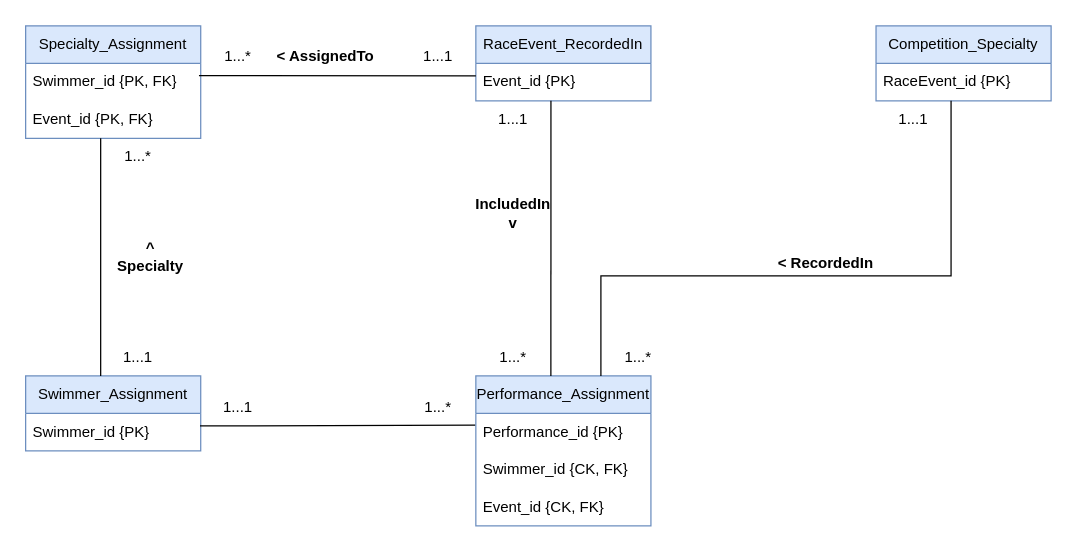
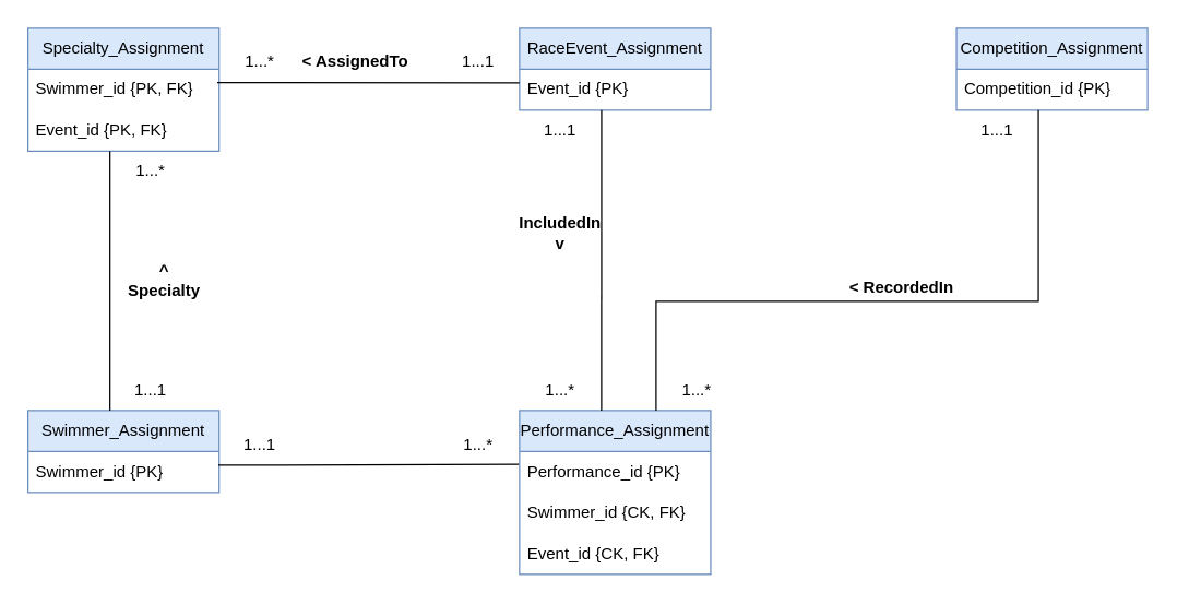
  <mxCell id="0" />
  <mxCell id="1" parent="0" />
  <mxCell id="2" value="Swimmer_Assignment" style="swimlane;fontStyle=0;childLayout=stackLayout;horizontal=1;startSize=30;horizontalStack=0;resizeParent=1;resizeParentMax=0;resizeLast=0;collapsible=1;marginBottom=0;whiteSpace=wrap;html=1;fillColor=#dae8fc;strokeColor=#6c8ebf;" vertex="1" parent="1"><mxGeometry x="20" y="300" width="140" height="60" as="geometry" /></mxCell>
  <mxCell id="3" value="" style="endArrow=none;html=1;rounded=0;exitX=-0.002;exitY=0.314;exitDx=0;exitDy=0;exitPerimeter=0;" edge="1" parent="2" source="10"><mxGeometry width="50" height="50" relative="1" as="geometry"><mxPoint x="139.43" y="-150" as="sourcePoint" /><mxPoint x="139.43" y="40" as="targetPoint" /></mxGeometry></mxCell>
  <mxCell id="4" value="Swimmer_id {PK}" style="text;strokeColor=none;fillColor=none;align=left;verticalAlign=middle;spacingLeft=4;spacingRight=4;overflow=hidden;points=[[0,0.5],[1,0.5]];portConstraint=eastwest;rotatable=0;whiteSpace=wrap;html=1;" vertex="1" parent="2"><mxGeometry y="30" width="140" height="30" as="geometry" /></mxCell>
- <mxCell id="5" value="RaceEvent_RecordedIn" style="swimlane;fontStyle=0;childLayout=stackLayout;horizontal=1;startSize=30;horizontalStack=0;resizeParent=1;resizeParentMax=0;resizeLast=0;collapsible=1;marginBottom=0;whiteSpace=wrap;html=1;fillColor=#dae8fc;strokeColor=#6c8ebf;" vertex="1" parent="1"><mxGeometry x="380" y="20" width="140" height="60" as="geometry" /></mxCell>
+ <mxCell id="5" value="RaceEvent_Assignment" style="swimlane;fontStyle=0;childLayout=stackLayout;horizontal=1;startSize=30;horizontalStack=0;resizeParent=1;resizeParentMax=0;resizeLast=0;collapsible=1;marginBottom=0;whiteSpace=wrap;html=1;fillColor=#dae8fc;strokeColor=#6c8ebf;" vertex="1" parent="1"><mxGeometry x="380" y="20" width="140" height="60" as="geometry" /></mxCell>
  <mxCell id="6" value="Event_id {PK}" style="text;strokeColor=none;fillColor=none;align=left;verticalAlign=middle;spacingLeft=4;spacingRight=4;overflow=hidden;points=[[0,0.5],[1,0.5]];portConstraint=eastwest;rotatable=0;whiteSpace=wrap;html=1;" vertex="1" parent="5"><mxGeometry y="30" width="140" height="30" as="geometry" /></mxCell>
- <mxCell id="7" value="Competition_Specialty" style="swimlane;fontStyle=0;childLayout=stackLayout;horizontal=1;startSize=30;horizontalStack=0;resizeParent=1;resizeParentMax=0;resizeLast=0;collapsible=1;marginBottom=0;whiteSpace=wrap;html=1;fillColor=#dae8fc;strokeColor=#6c8ebf;" vertex="1" parent="1"><mxGeometry x="700" y="20" width="140" height="60" as="geometry" /></mxCell>
- <mxCell id="8" value="RaceEvent_id {PK}" style="text;strokeColor=none;fillColor=none;align=left;verticalAlign=middle;spacingLeft=4;spacingRight=4;overflow=hidden;points=[[0,0.5],[1,0.5]];portConstraint=eastwest;rotatable=0;whiteSpace=wrap;html=1;" vertex="1" parent="7"><mxGeometry y="30" width="140" height="30" as="geometry" /></mxCell>
+ <mxCell id="7" value="Competition_Assignment" style="swimlane;fontStyle=0;childLayout=stackLayout;horizontal=1;startSize=30;horizontalStack=0;resizeParent=1;resizeParentMax=0;resizeLast=0;collapsible=1;marginBottom=0;whiteSpace=wrap;html=1;fillColor=#dae8fc;strokeColor=#6c8ebf;" vertex="1" parent="1"><mxGeometry x="700" y="20" width="140" height="60" as="geometry" /></mxCell>
+ <mxCell id="8" value="Competition_id {PK}" style="text;strokeColor=none;fillColor=none;align=left;verticalAlign=middle;spacingLeft=4;spacingRight=4;overflow=hidden;points=[[0,0.5],[1,0.5]];portConstraint=eastwest;rotatable=0;whiteSpace=wrap;html=1;" vertex="1" parent="7"><mxGeometry y="30" width="140" height="30" as="geometry" /></mxCell>
  <mxCell id="9" value="Performance_Assignment" style="swimlane;fontStyle=0;childLayout=stackLayout;horizontal=1;startSize=30;horizontalStack=0;resizeParent=1;resizeParentMax=0;resizeLast=0;collapsible=1;marginBottom=0;whiteSpace=wrap;html=1;fillColor=#dae8fc;strokeColor=#6c8ebf;" vertex="1" parent="1"><mxGeometry x="380" y="300" width="140" height="120" as="geometry" /></mxCell>
  <mxCell id="10" value="Performance_id {PK}" style="text;strokeColor=none;fillColor=none;align=left;verticalAlign=middle;spacingLeft=4;spacingRight=4;overflow=hidden;points=[[0,0.5],[1,0.5]];portConstraint=eastwest;rotatable=0;whiteSpace=wrap;html=1;" vertex="1" parent="9"><mxGeometry y="30" width="140" height="30" as="geometry" /></mxCell>
  <mxCell id="11" value="Swimmer_id {CK, FK}" style="text;strokeColor=none;fillColor=none;align=left;verticalAlign=middle;spacingLeft=4;spacingRight=4;overflow=hidden;points=[[0,0.5],[1,0.5]];portConstraint=eastwest;rotatable=0;whiteSpace=wrap;html=1;" vertex="1" parent="9"><mxGeometry y="60" width="140" height="30" as="geometry" /></mxCell>
  <mxCell id="12" value="Event_id {CK, FK}" style="text;strokeColor=none;fillColor=none;align=left;verticalAlign=middle;spacingLeft=4;spacingRight=4;overflow=hidden;points=[[0,0.5],[1,0.5]];portConstraint=eastwest;rotatable=0;whiteSpace=wrap;html=1;" vertex="1" parent="9"><mxGeometry y="90" width="140" height="30" as="geometry" /></mxCell>
  <mxCell id="13" value="Specialty_Assignment" style="swimlane;fontStyle=0;childLayout=stackLayout;horizontal=1;startSize=30;horizontalStack=0;resizeParent=1;resizeParentMax=0;resizeLast=0;collapsible=1;marginBottom=0;whiteSpace=wrap;html=1;fillColor=#dae8fc;strokeColor=#6c8ebf;" vertex="1" parent="1"><mxGeometry x="20" y="20" width="140" height="90" as="geometry" /></mxCell>
  <mxCell id="14" value="Swimmer_id {PK, FK}" style="text;strokeColor=none;fillColor=none;align=left;verticalAlign=middle;spacingLeft=4;spacingRight=4;overflow=hidden;points=[[0,0.5],[1,0.5]];portConstraint=eastwest;rotatable=0;whiteSpace=wrap;html=1;" vertex="1" parent="13"><mxGeometry y="30" width="140" height="30" as="geometry" /></mxCell>
  <mxCell id="15" value="Event_id {PK, FK}" style="text;strokeColor=none;fillColor=none;align=left;verticalAlign=middle;spacingLeft=4;spacingRight=4;overflow=hidden;points=[[0,0.5],[1,0.5]];portConstraint=eastwest;rotatable=0;whiteSpace=wrap;html=1;" vertex="1" parent="13"><mxGeometry y="60" width="140" height="30" as="geometry" /></mxCell>
  <mxCell id="16" value="" style="endArrow=none;html=1;rounded=0;exitX=0.99;exitY=0.328;exitDx=0;exitDy=0;exitPerimeter=0;" edge="1" parent="1" source="14"><mxGeometry width="50" height="50" relative="1" as="geometry"><mxPoint x="330" y="110" as="sourcePoint" /><mxPoint x="380" y="60" as="targetPoint" /></mxGeometry></mxCell>
  <mxCell id="17" value="" style="endArrow=none;html=1;rounded=0;exitX=0.99;exitY=0.328;exitDx=0;exitDy=0;exitPerimeter=0;" edge="1" parent="1"><mxGeometry width="50" height="50" relative="1" as="geometry"><mxPoint x="80" y="110" as="sourcePoint" /><mxPoint x="80" y="300" as="targetPoint" /></mxGeometry></mxCell>
  <mxCell id="18" value="" style="endArrow=none;html=1;rounded=0;exitX=0.429;exitY=1;exitDx=0;exitDy=0;exitPerimeter=0;" edge="1" parent="1" source="6"><mxGeometry width="50" height="50" relative="1" as="geometry"><mxPoint x="490.57" y="220" as="sourcePoint" /><mxPoint x="440" y="300" as="targetPoint" /></mxGeometry></mxCell>
  <mxCell id="19" value="" style="endArrow=none;html=1;rounded=0;" edge="1" parent="1"><mxGeometry width="50" height="50" relative="1" as="geometry"><mxPoint x="760" y="80" as="sourcePoint" /><mxPoint x="480" y="300" as="targetPoint" /><Array as="points"><mxPoint x="760" y="220" /><mxPoint x="480" y="220" /></Array></mxGeometry></mxCell>
  <mxCell id="20" value="1...*" style="text;html=1;strokeColor=none;fillColor=none;align=center;verticalAlign=middle;whiteSpace=wrap;rounded=0;" vertex="1" parent="1"><mxGeometry x="160" y="30" width="60" height="30" as="geometry" /></mxCell>
  <mxCell id="21" value="1...1" style="text;html=1;strokeColor=none;fillColor=none;align=center;verticalAlign=middle;whiteSpace=wrap;rounded=0;" vertex="1" parent="1"><mxGeometry x="320" y="30" width="60" height="30" as="geometry" /></mxCell>
  <mxCell id="22" value="1...*" style="text;html=1;strokeColor=none;fillColor=none;align=center;verticalAlign=middle;whiteSpace=wrap;rounded=0;" vertex="1" parent="1"><mxGeometry x="80" y="110" width="60" height="30" as="geometry" /></mxCell>
  <mxCell id="23" value="1...1" style="text;html=1;strokeColor=none;fillColor=none;align=center;verticalAlign=middle;whiteSpace=wrap;rounded=0;" vertex="1" parent="1"><mxGeometry x="80" y="270" width="60" height="30" as="geometry" /></mxCell>
  <mxCell id="24" value="1...1" style="text;html=1;strokeColor=none;fillColor=none;align=center;verticalAlign=middle;whiteSpace=wrap;rounded=0;" vertex="1" parent="1"><mxGeometry x="160" y="310" width="60" height="30" as="geometry" /></mxCell>
  <mxCell id="25" value="1...*" style="text;html=1;strokeColor=none;fillColor=none;align=center;verticalAlign=middle;whiteSpace=wrap;rounded=0;" vertex="1" parent="1"><mxGeometry x="320" y="310" width="60" height="30" as="geometry" /></mxCell>
  <mxCell id="26" value="1...*" style="text;html=1;strokeColor=none;fillColor=none;align=center;verticalAlign=middle;whiteSpace=wrap;rounded=0;" vertex="1" parent="1"><mxGeometry x="380" y="270" width="60" height="30" as="geometry" /></mxCell>
  <mxCell id="27" value="1...*" style="text;html=1;strokeColor=none;fillColor=none;align=center;verticalAlign=middle;whiteSpace=wrap;rounded=0;" vertex="1" parent="1"><mxGeometry x="480" y="270" width="60" height="30" as="geometry" /></mxCell>
  <mxCell id="28" value="1...1" style="text;html=1;strokeColor=none;fillColor=none;align=center;verticalAlign=middle;whiteSpace=wrap;rounded=0;" vertex="1" parent="1"><mxGeometry x="380" y="80" width="60" height="30" as="geometry" /></mxCell>
  <mxCell id="29" value="1...1" style="text;html=1;strokeColor=none;fillColor=none;align=center;verticalAlign=middle;whiteSpace=wrap;rounded=0;" vertex="1" parent="1"><mxGeometry x="700" y="80" width="60" height="30" as="geometry" /></mxCell>
  <mxCell id="30" value="&lt;b&gt;^&lt;br&gt;Specialty&lt;/b&gt;" style="text;html=1;strokeColor=none;fillColor=none;align=center;verticalAlign=middle;whiteSpace=wrap;rounded=0;" vertex="1" parent="1"><mxGeometry x="90" y="190" width="60" height="30" as="geometry" /></mxCell>
  <mxCell id="31" value="&lt;b&gt;&amp;lt; AssignedTo&lt;/b&gt;" style="text;html=1;strokeColor=none;fillColor=none;align=center;verticalAlign=middle;whiteSpace=wrap;rounded=0;" vertex="1" parent="1"><mxGeometry x="220" y="30" width="80" height="30" as="geometry" /></mxCell>
  <mxCell id="32" value="&lt;b&gt;IncludedIn&lt;br&gt;v&lt;br&gt;&lt;/b&gt;" style="text;html=1;strokeColor=none;fillColor=none;align=center;verticalAlign=middle;whiteSpace=wrap;rounded=0;" vertex="1" parent="1"><mxGeometry x="380" y="155" width="60" height="30" as="geometry" /></mxCell>
  <mxCell id="33" value="&lt;b&gt;&amp;lt; RecordedIn&lt;/b&gt;" style="text;html=1;strokeColor=none;fillColor=none;align=center;verticalAlign=middle;whiteSpace=wrap;rounded=0;" vertex="1" parent="1"><mxGeometry x="615" y="195" width="90" height="30" as="geometry" /></mxCell>
